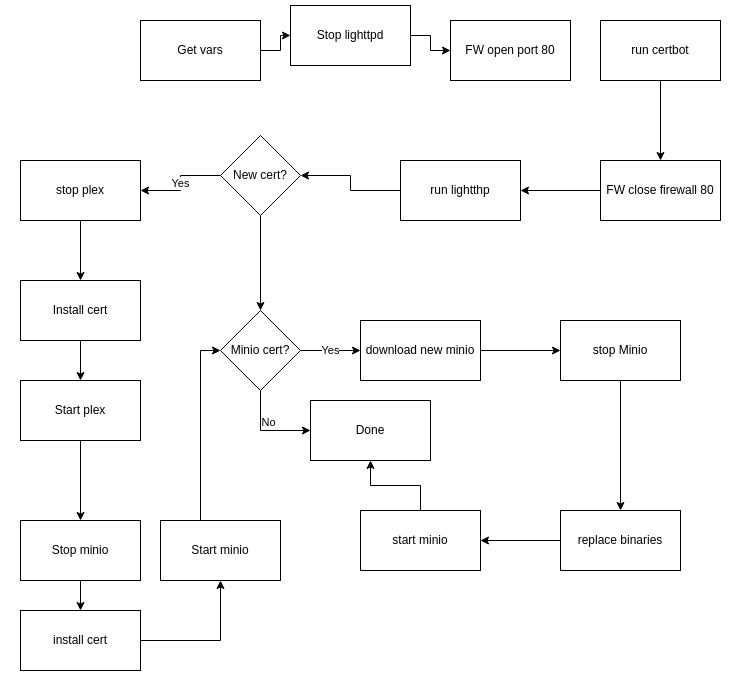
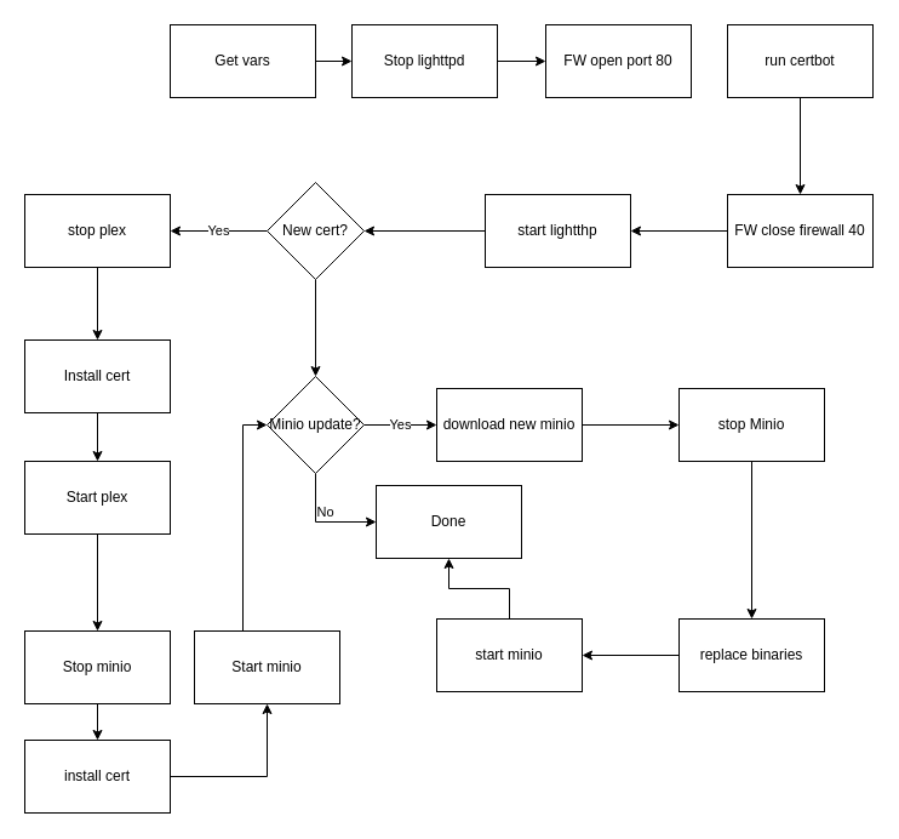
  <mxCell id="0" />
  <mxCell id="1" parent="0" />
  <mxCell id="2" value="" style="edgeStyle=orthogonalEdgeStyle;rounded=0;orthogonalLoop=1;jettySize=auto;html=1;" parent="1" source="3" target="4" edge="1"><mxGeometry relative="1" as="geometry" /></mxCell>
- <mxCell id="3" value="Stop lighttpd" style="whiteSpace=wrap;html=1;rounded=0;" parent="1" vertex="1"><mxGeometry x="290" y="5" width="120" height="60" as="geometry" /></mxCell>
+ <mxCell id="3" value="Stop lighttpd" style="whiteSpace=wrap;html=1;rounded=0;" parent="1" vertex="1"><mxGeometry x="290" y="20" width="120" height="60" as="geometry" /></mxCell>
  <mxCell id="4" value="FW open port 80" style="whiteSpace=wrap;html=1;rounded=0;" parent="1" vertex="1"><mxGeometry x="450" y="20" width="120" height="60" as="geometry" /></mxCell>
  <mxCell id="5" value="" style="edgeStyle=orthogonalEdgeStyle;rounded=0;orthogonalLoop=1;jettySize=auto;html=1;" parent="1" source="6" target="8" edge="1"><mxGeometry relative="1" as="geometry" /></mxCell>
  <mxCell id="6" value="run certbot" style="whiteSpace=wrap;html=1;rounded=0;" parent="1" vertex="1"><mxGeometry x="600" y="20" width="120" height="60" as="geometry" /></mxCell>
  <mxCell id="7" value="" style="edgeStyle=orthogonalEdgeStyle;rounded=0;orthogonalLoop=1;jettySize=auto;html=1;" parent="1" source="8" target="10" edge="1"><mxGeometry relative="1" as="geometry" /></mxCell>
- <mxCell id="8" value="FW close firewall 80" style="whiteSpace=wrap;html=1;rounded=0;" parent="1" vertex="1"><mxGeometry x="600" y="160" width="120" height="60" as="geometry" /></mxCell>
+ <mxCell id="8" value="FW close firewall 40" style="whiteSpace=wrap;html=1;rounded=0;" parent="1" vertex="1"><mxGeometry x="600" y="160" width="120" height="60" as="geometry" /></mxCell>
  <mxCell id="9" value="" style="edgeStyle=orthogonalEdgeStyle;rounded=0;orthogonalLoop=1;jettySize=auto;html=1;" parent="1" source="10" target="19" edge="1"><mxGeometry relative="1" as="geometry" /></mxCell>
- <mxCell id="10" value="run lightthp" style="whiteSpace=wrap;html=1;rounded=0;" parent="1" vertex="1"><mxGeometry x="400" y="160" width="120" height="60" as="geometry" /></mxCell>
+ <mxCell id="10" value="start lightthp" style="whiteSpace=wrap;html=1;rounded=0;" parent="1" vertex="1"><mxGeometry x="400" y="160" width="120" height="60" as="geometry" /></mxCell>
  <mxCell id="11" value="" style="edgeStyle=orthogonalEdgeStyle;rounded=0;orthogonalLoop=1;jettySize=auto;html=1;" parent="1" source="12" target="14" edge="1"><mxGeometry relative="1" as="geometry" /></mxCell>
  <mxCell id="12" value="stop plex" style="whiteSpace=wrap;html=1;rounded=0;" parent="1" vertex="1"><mxGeometry x="20" y="160" width="120" height="60" as="geometry" /></mxCell>
  <mxCell id="13" value="" style="edgeStyle=orthogonalEdgeStyle;rounded=0;orthogonalLoop=1;jettySize=auto;html=1;" parent="1" source="14" target="16" edge="1"><mxGeometry relative="1" as="geometry" /></mxCell>
  <mxCell id="14" value="Install cert" style="whiteSpace=wrap;html=1;rounded=0;" parent="1" vertex="1"><mxGeometry x="20" y="280" width="120" height="60" as="geometry" /></mxCell>
  <mxCell id="15" value="" style="edgeStyle=orthogonalEdgeStyle;rounded=0;orthogonalLoop=1;jettySize=auto;html=1;" parent="1" source="16" target="22" edge="1"><mxGeometry relative="1" as="geometry" /></mxCell>
  <mxCell id="16" value="Start plex" style="whiteSpace=wrap;html=1;rounded=0;" parent="1" vertex="1"><mxGeometry x="20" y="380" width="120" height="60" as="geometry" /></mxCell>
  <mxCell id="17" value="Yes" style="edgeStyle=orthogonalEdgeStyle;rounded=0;orthogonalLoop=1;jettySize=auto;html=1;" parent="1" source="19" target="12" edge="1"><mxGeometry relative="1" as="geometry" /></mxCell>
  <mxCell id="18" value="" style="edgeStyle=orthogonalEdgeStyle;rounded=0;orthogonalLoop=1;jettySize=auto;html=1;" edge="1" parent="1" source="19" target="30"><mxGeometry relative="1" as="geometry" /></mxCell>
- <mxCell id="19" value="New cert?" style="rhombus;whiteSpace=wrap;html=1;rounded=0;" parent="1" vertex="1"><mxGeometry x="220" y="135" width="80" height="80" as="geometry" /></mxCell>
+ <mxCell id="19" value="New cert?" style="rhombus;whiteSpace=wrap;html=1;rounded=0;" parent="1" vertex="1"><mxGeometry x="220" y="150" width="80" height="80" as="geometry" /></mxCell>
  <mxCell id="20" value="Done" style="whiteSpace=wrap;html=1;rounded=0;" parent="1" vertex="1"><mxGeometry x="310" y="400" width="120" height="60" as="geometry" /></mxCell>
  <mxCell id="21" value="" style="edgeStyle=orthogonalEdgeStyle;rounded=0;orthogonalLoop=1;jettySize=auto;html=1;" parent="1" source="22" target="24" edge="1"><mxGeometry relative="1" as="geometry" /></mxCell>
  <mxCell id="22" value="Stop minio" style="whiteSpace=wrap;html=1;rounded=0;" parent="1" vertex="1"><mxGeometry x="20" y="520" width="120" height="60" as="geometry" /></mxCell>
  <mxCell id="23" value="" style="edgeStyle=orthogonalEdgeStyle;rounded=0;orthogonalLoop=1;jettySize=auto;html=1;" parent="1" source="24" target="26" edge="1"><mxGeometry relative="1" as="geometry" /></mxCell>
  <mxCell id="24" value="install cert" style="whiteSpace=wrap;html=1;rounded=0;" parent="1" vertex="1"><mxGeometry x="20" y="610" width="120" height="60" as="geometry" /></mxCell>
  <mxCell id="25" value="" style="edgeStyle=orthogonalEdgeStyle;rounded=0;orthogonalLoop=1;jettySize=auto;html=1;" edge="1" parent="1" source="26" target="30"><mxGeometry relative="1" as="geometry"><Array as="points"><mxPoint x="200" y="350" /></Array></mxGeometry></mxCell>
  <mxCell id="26" value="Start minio" style="whiteSpace=wrap;html=1;rounded=0;" parent="1" vertex="1"><mxGeometry x="160" y="520" width="120" height="60" as="geometry" /></mxCell>
  <mxCell id="27" value="Yes" style="edgeStyle=orthogonalEdgeStyle;rounded=0;orthogonalLoop=1;jettySize=auto;html=1;" edge="1" parent="1" source="30" target="32"><mxGeometry relative="1" as="geometry" /></mxCell>
  <mxCell id="28" style="edgeStyle=orthogonalEdgeStyle;rounded=0;orthogonalLoop=1;jettySize=auto;html=1;exitX=0.5;exitY=1;exitDx=0;exitDy=0;entryX=0;entryY=0.5;entryDx=0;entryDy=0;" edge="1" parent="1" source="30" target="20"><mxGeometry relative="1" as="geometry"><mxPoint x="260" y="410" as="targetPoint" /></mxGeometry></mxCell>
  <mxCell id="29" value="No" style="edgeLabel;html=1;align=center;verticalAlign=middle;resizable=0;points=[];" vertex="1" connectable="0" parent="28"><mxGeometry x="-0.311" y="7" relative="1" as="geometry"><mxPoint as="offset" /></mxGeometry></mxCell>
- <mxCell id="30" value="Minio cert?" style="rhombus;whiteSpace=wrap;html=1;rounded=0;" vertex="1" parent="1"><mxGeometry x="220" y="310" width="80" height="80" as="geometry" /></mxCell>
+ <mxCell id="30" value="Minio update?" style="rhombus;whiteSpace=wrap;html=1;rounded=0;" vertex="1" parent="1"><mxGeometry x="220" y="310" width="80" height="80" as="geometry" /></mxCell>
  <mxCell id="31" value="" style="edgeStyle=orthogonalEdgeStyle;rounded=0;orthogonalLoop=1;jettySize=auto;html=1;" edge="1" parent="1" source="32" target="34"><mxGeometry relative="1" as="geometry" /></mxCell>
  <mxCell id="32" value="download new minio" style="whiteSpace=wrap;html=1;rounded=0;" vertex="1" parent="1"><mxGeometry x="360" y="320" width="120" height="60" as="geometry" /></mxCell>
  <mxCell id="33" value="" style="edgeStyle=orthogonalEdgeStyle;rounded=0;orthogonalLoop=1;jettySize=auto;html=1;" edge="1" parent="1" source="34" target="36"><mxGeometry relative="1" as="geometry" /></mxCell>
  <mxCell id="34" value="stop Minio" style="whiteSpace=wrap;html=1;rounded=0;" vertex="1" parent="1"><mxGeometry x="560" y="320" width="120" height="60" as="geometry" /></mxCell>
  <mxCell id="35" value="" style="edgeStyle=orthogonalEdgeStyle;rounded=0;orthogonalLoop=1;jettySize=auto;html=1;" edge="1" parent="1" source="36" target="38"><mxGeometry relative="1" as="geometry" /></mxCell>
  <mxCell id="36" value="replace binaries" style="whiteSpace=wrap;html=1;rounded=0;" vertex="1" parent="1"><mxGeometry x="560" y="510" width="120" height="60" as="geometry" /></mxCell>
  <mxCell id="37" value="" style="edgeStyle=orthogonalEdgeStyle;rounded=0;orthogonalLoop=1;jettySize=auto;html=1;" edge="1" parent="1" source="38" target="20"><mxGeometry relative="1" as="geometry" /></mxCell>
  <mxCell id="38" value="start minio" style="whiteSpace=wrap;html=1;rounded=0;" vertex="1" parent="1"><mxGeometry x="360" y="510" width="120" height="60" as="geometry" /></mxCell>
  <mxCell id="39" value="" style="edgeStyle=orthogonalEdgeStyle;rounded=0;orthogonalLoop=1;jettySize=auto;html=1;" edge="1" parent="1" source="40" target="3"><mxGeometry relative="1" as="geometry" /></mxCell>
  <mxCell id="40" value="Get vars" style="whiteSpace=wrap;html=1;rounded=0;" vertex="1" parent="1"><mxGeometry x="140" y="20" width="120" height="60" as="geometry" /></mxCell>
